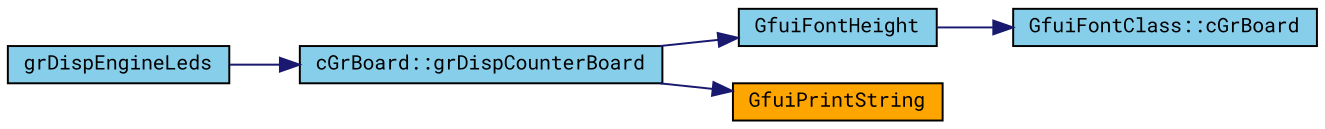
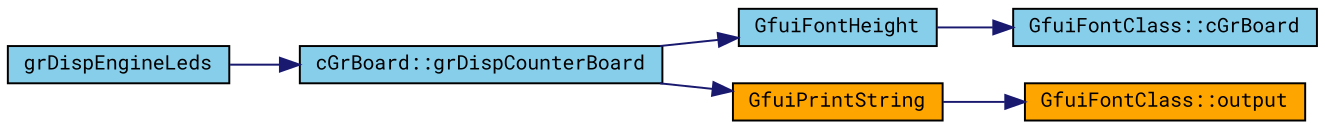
  digraph {
    fontname="Roboto Mono"
    rankdir=LR
    node [color=black fillcolor=skyblue fontname="Roboto Mono" fontsize=10 shape=record style=filled]
    edge [color=midnightblue fontname="Roboto Mono" fontsize=10 labelfontname=Helvetica labelfontsize=10 style=solid]
    n1 [fontcolor=black height=0.2 label="cGrBoard::grDispCounterBoard" width=0.4]
    n2 [height=0.2 label=GfuiFontHeight width=0.4]
    n3 [fillcolor=orange height=0.2 label=GfuiPrintString width=0.4]
    n4 [height=0.2 label=grDispEngineLeds width=0.4]
    n5 [height=0.2 label="GfuiFontClass::cGrBoard" width=0.4]
+   n6 [fillcolor=orange height=0.2 label="GfuiFontClass::output" width=0.4]
    n1 -> n2
    n1 -> n3
    n2 -> n5
+   n3 -> n6
    n4 -> n1
  }
